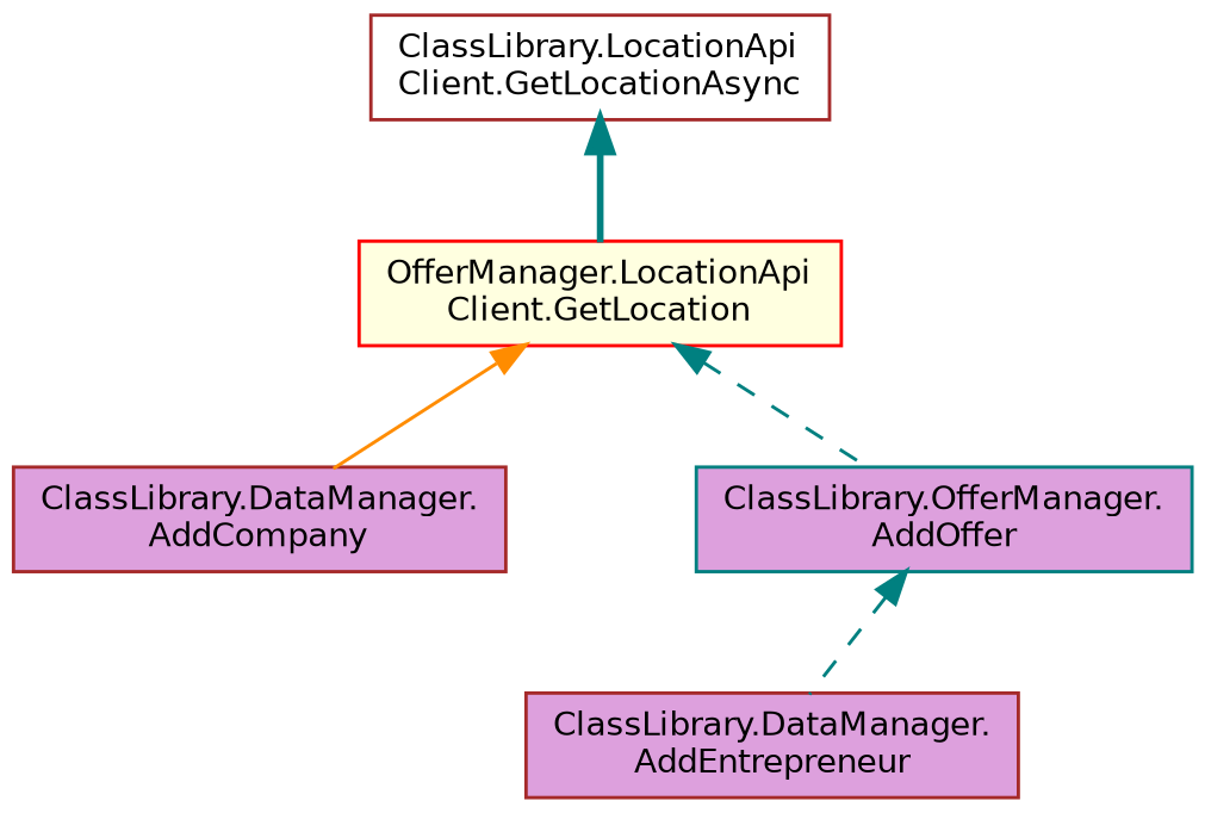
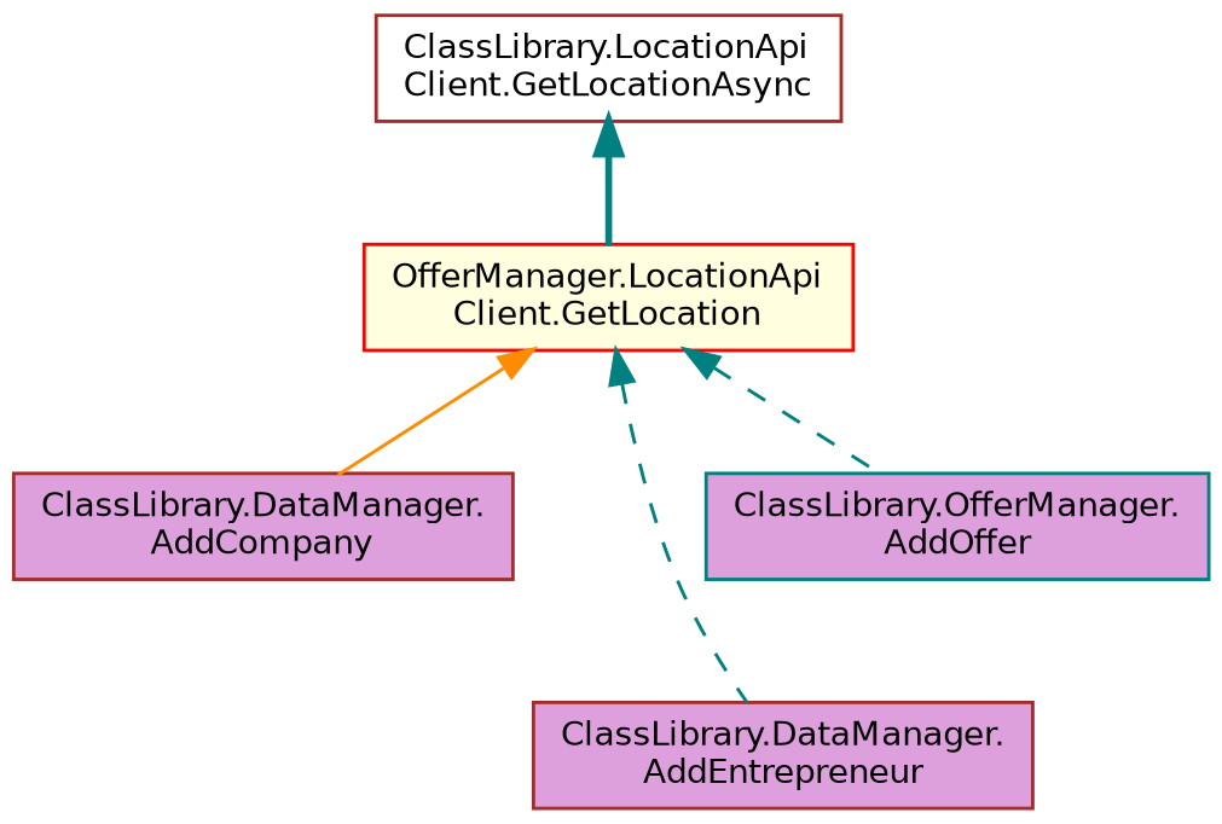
  digraph {
    rankdir=TB
    node [color=brown fillcolor=plum fontname=Helvetica fontsize=10 shape=record style=filled]
    edge [color=teal dir=back fontname=Helvetica fontsize=10 labelfontname=Helvetica labelfontsize=10 style=dashed]
    n1 [fillcolor=white fontcolor=black height=0.2 label="ClassLibrary.LocationApi\lClient.GetLocationAsync" width=0.4]
    n2 [color=red fillcolor=lightyellow height=0.2 label="OfferManager.LocationApi\lClient.GetLocation" width=0.4]
    n3 [height=0.2 label="ClassLibrary.DataManager.\lAddCompany" width=0.4]
    n4 [height=0.2 label="ClassLibrary.DataManager.\lAddEntrepreneur" width=0.4]
    n5 [color=teal height=0.2 label="ClassLibrary.OfferManager.\lAddOffer" width=0.4]
    n1 -> n2 [style=bold]
    n2 -> n3 [color=darkorange style=solid]
-   n5 -> n4
+   n2 -> n4
    n2 -> n5
  }
